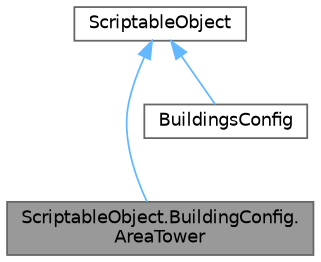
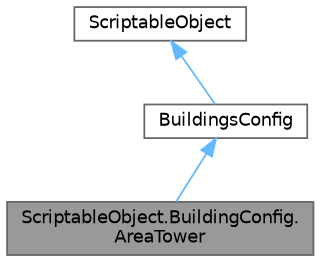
  digraph {
    node [color=gray40 fillcolor=white fontname=Helvetica fontsize=10 shape=box style=filled]
    edge [color=steelblue1 dir=back fontname=Helvetica fontsize=10 labelfontname=Helvetica labelfontsize=10 style=solid]
    n1 [fillcolor=grey60 fontcolor=black height=0.2 label="ScriptableObject.BuildingConfig.\lAreaTower" width=0.4]
    n2 [height=0.2 label=BuildingsConfig width=0.4]
    n3 [height=0.2 label=ScriptableObject width=0.4]
-   n3 -> n1
+   n2 -> n1
    n3 -> n2
  }
